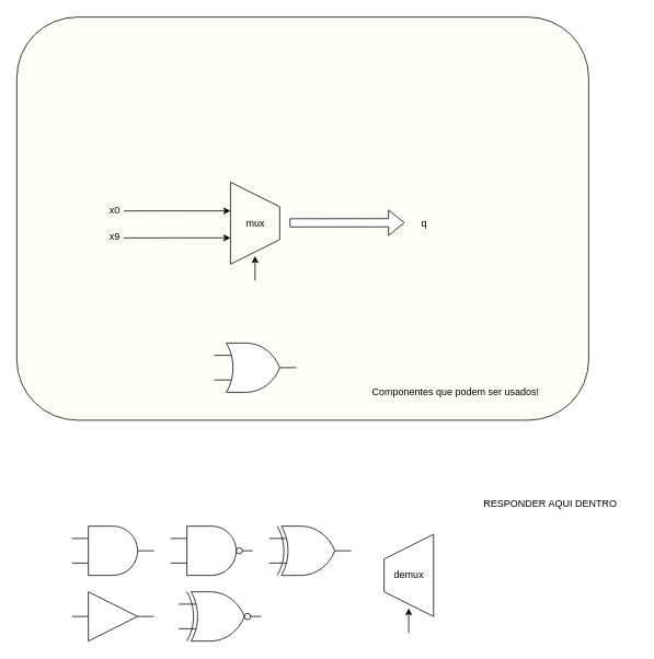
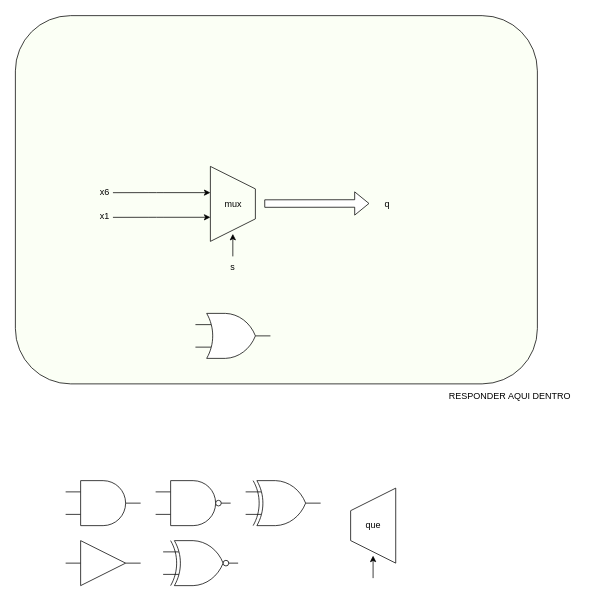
  <mxCell id="0" />
  <mxCell id="1" parent="0" />
  <mxCell id="2" value="" style="rounded=1;whiteSpace=wrap;html=1;fillColor=#FBFFF5;" parent="1" vertex="1"><mxGeometry x="20" y="20" width="696" height="491" as="geometry" /></mxCell>
- <mxCell id="3" value="x0" style="text;html=1;strokeColor=none;fillColor=none;align=center;verticalAlign=middle;whiteSpace=wrap;rounded=0;" parent="1" vertex="1"><mxGeometry x="103" y="234" width="73" height="41" as="geometry" /></mxCell>
- <mxCell id="4" value="x9" style="text;html=1;strokeColor=none;fillColor=none;align=center;verticalAlign=middle;whiteSpace=wrap;rounded=0;" parent="1" vertex="1"><mxGeometry x="106" y="268" width="67" height="39.5" as="geometry" /></mxCell>
+ <mxCell id="3" value="x6" style="text;html=1;strokeColor=none;fillColor=none;align=center;verticalAlign=middle;whiteSpace=wrap;rounded=0;" parent="1" vertex="1"><mxGeometry x="103" y="234" width="73" height="41" as="geometry" /></mxCell>
+ <mxCell id="4" value="x1" style="text;html=1;strokeColor=none;fillColor=none;align=center;verticalAlign=middle;whiteSpace=wrap;rounded=0;" parent="1" vertex="1"><mxGeometry x="106" y="268" width="67" height="39.5" as="geometry" /></mxCell>
+ <mxCell id="5" value="s" style="text;html=1;strokeColor=none;fillColor=none;align=center;verticalAlign=middle;whiteSpace=wrap;rounded=0;" parent="1" vertex="1"><mxGeometry x="280.13" y="340" width="60" height="30" as="geometry" /></mxCell>
  <mxCell id="6" value="q" style="text;html=1;strokeColor=none;fillColor=none;align=center;verticalAlign=middle;whiteSpace=wrap;rounded=0;" parent="1" vertex="1"><mxGeometry x="486" y="256" width="60" height="30" as="geometry" /></mxCell>
- <mxCell id="7" value="RESPONDER AQUI DENTRO" style="text;html=1;align=center;verticalAlign=middle;resizable=0;points=[];autosize=1;strokeColor=none;fillColor=none;" parent="1" vertex="1"><mxGeometry x="574" y="598" width="190" height="30" as="geometry" /></mxCell>
- <mxCell id="8" value="Componentes que podem ser usados!&amp;nbsp;" style="text;html=1;strokeColor=none;fillColor=none;align=center;verticalAlign=middle;whiteSpace=wrap;rounded=0;" parent="1" vertex="1"><mxGeometry x="396" y="462" width="320" height="30" as="geometry" /></mxCell>
+ <mxCell id="7" value="RESPONDER AQUI DENTRO" style="text;html=1;align=center;verticalAlign=middle;resizable=0;points=[];autosize=1;strokeColor=none;fillColor=none;" parent="1" vertex="1"><mxGeometry x="584" y="513" width="190" height="30" as="geometry" /></mxCell>
  <mxCell id="9" value="" style="verticalLabelPosition=bottom;shadow=0;dashed=0;align=center;html=1;verticalAlign=top;shape=mxgraph.electrical.logic_gates.buffer2;fillColor=#FFFFFF;" parent="1" vertex="1"><mxGeometry x="87" y="720" width="100" height="60" as="geometry" /></mxCell>
  <mxCell id="10" value="" style="verticalLabelPosition=bottom;shadow=0;dashed=0;align=center;html=1;verticalAlign=top;shape=mxgraph.electrical.logic_gates.logic_gate;operation=and;negating=1;negSize=0.15;fillColor=#FFFFFF;" parent="1" vertex="1"><mxGeometry x="207" y="640" width="100" height="60" as="geometry" /></mxCell>
  <mxCell id="11" value="" style="verticalLabelPosition=bottom;shadow=0;dashed=0;align=center;html=1;verticalAlign=top;shape=mxgraph.electrical.logic_gates.logic_gate;operation=and;fillColor=#FFFFFF;" parent="1" vertex="1"><mxGeometry x="87" y="640" width="100" height="60" as="geometry" /></mxCell>
  <mxCell id="12" value="" style="verticalLabelPosition=bottom;shadow=0;dashed=0;align=center;html=1;verticalAlign=top;shape=mxgraph.electrical.logic_gates.logic_gate;operation=or;fillColor=#FFFFFF;" parent="1" vertex="1"><mxGeometry x="260.07" y="417" width="100" height="60" as="geometry" /></mxCell>
  <mxCell id="13" value="" style="verticalLabelPosition=bottom;shadow=0;dashed=0;align=center;html=1;verticalAlign=top;shape=mxgraph.electrical.logic_gates.logic_gate;operation=xor;fillColor=#FFFFFF;" parent="1" vertex="1"><mxGeometry x="327" y="640" width="100" height="60" as="geometry" /></mxCell>
  <mxCell id="14" value="" style="verticalLabelPosition=bottom;shadow=0;dashed=0;align=center;html=1;verticalAlign=top;shape=mxgraph.electrical.logic_gates.logic_gate;operation=xor;negating=1;negSize=0.15;fillColor=#FFFFFF;" parent="1" vertex="1"><mxGeometry x="217" y="720" width="100" height="60" as="geometry" /></mxCell>
  <mxCell id="15" value="" style="shape=flexArrow;endArrow=classic;html=1;entryX=0.104;entryY=0.208;entryDx=0;entryDy=0;entryPerimeter=0;fillColor=#FFFFFF;" parent="1" edge="1"><mxGeometry width="50" height="50" relative="1" as="geometry"><mxPoint x="352" y="270.6" as="sourcePoint" /><mxPoint x="491.92" y="270.44" as="targetPoint" /></mxGeometry></mxCell>
  <mxCell id="16" value="" style="endArrow=classic;html=1;fillColor=#FFFFFF;entryX=0.104;entryY=0.229;entryDx=0;entryDy=0;entryPerimeter=0;" parent="1" edge="1"><mxGeometry width="50" height="50" relative="1" as="geometry"><mxPoint x="150.08" y="256.08" as="sourcePoint" /><mxPoint x="280" y="256" as="targetPoint" /><Array as="points"><mxPoint x="208.08" y="256" /></Array></mxGeometry></mxCell>
  <mxCell id="17" value="" style="group" parent="1" vertex="1" connectable="0"><mxGeometry x="467" y="650" width="60.13" height="100" as="geometry" /></mxCell>
  <mxCell id="18" value="" style="endArrow=none;html=1;" parent="17" edge="1"><mxGeometry width="50" height="50" relative="1" as="geometry"><mxPoint y="70" as="sourcePoint" /><mxPoint y="30" as="targetPoint" /></mxGeometry></mxCell>
  <mxCell id="19" value="" style="endArrow=none;html=1;" parent="17" edge="1"><mxGeometry width="50" height="50" relative="1" as="geometry"><mxPoint x="60.13" y="100" as="sourcePoint" /><mxPoint x="60.13" as="targetPoint" /></mxGeometry></mxCell>
  <mxCell id="20" value="" style="endArrow=none;html=1;" parent="17" edge="1"><mxGeometry width="50" height="50" relative="1" as="geometry"><mxPoint x="0.13" y="30" as="sourcePoint" /><mxPoint x="60.13" as="targetPoint" /></mxGeometry></mxCell>
  <mxCell id="21" value="" style="endArrow=none;html=1;" parent="17" edge="1"><mxGeometry width="50" height="50" relative="1" as="geometry"><mxPoint x="0.13" y="70" as="sourcePoint" /><mxPoint x="60.13" y="100" as="targetPoint" /></mxGeometry></mxCell>
- <mxCell id="22" value="demux" style="text;html=1;align=center;verticalAlign=middle;resizable=0;points=[];autosize=1;strokeColor=none;fillColor=none;" parent="17" vertex="1"><mxGeometry x="0.07" y="35" width="60" height="30" as="geometry" /></mxCell>
+ <mxCell id="22" value="que" style="text;html=1;align=center;verticalAlign=middle;resizable=0;points=[];autosize=1;strokeColor=none;fillColor=none;" parent="17" vertex="1"><mxGeometry x="0.07" y="35" width="60" height="30" as="geometry" /></mxCell>
  <mxCell id="23" value="" style="endArrow=classic;html=1;" parent="17" edge="1"><mxGeometry width="50" height="50" relative="1" as="geometry"><mxPoint x="29.94" y="120" as="sourcePoint" /><mxPoint x="29.94" y="90" as="targetPoint" /></mxGeometry></mxCell>
  <mxCell id="24" value="" style="group;rotation=-180;" parent="1" vertex="1" connectable="0"><mxGeometry x="280" y="221" width="60.13" height="100" as="geometry" /></mxCell>
  <mxCell id="25" value="" style="endArrow=none;html=1;" parent="24" edge="1"><mxGeometry width="50" height="50" relative="1" as="geometry"><mxPoint x="60" y="30" as="sourcePoint" /><mxPoint x="60" y="70" as="targetPoint" /></mxGeometry></mxCell>
  <mxCell id="26" value="" style="endArrow=none;html=1;" parent="24" edge="1"><mxGeometry width="50" height="50" relative="1" as="geometry"><mxPoint as="sourcePoint" /><mxPoint y="100" as="targetPoint" /></mxGeometry></mxCell>
  <mxCell id="27" value="" style="endArrow=none;html=1;" parent="24" edge="1"><mxGeometry width="50" height="50" relative="1" as="geometry"><mxPoint x="60" y="70" as="sourcePoint" /><mxPoint y="100" as="targetPoint" /></mxGeometry></mxCell>
  <mxCell id="28" value="" style="endArrow=none;html=1;" parent="24" edge="1"><mxGeometry width="50" height="50" relative="1" as="geometry"><mxPoint x="60" y="30" as="sourcePoint" /><mxPoint as="targetPoint" /></mxGeometry></mxCell>
  <mxCell id="29" value="mux" style="text;html=1;align=center;verticalAlign=middle;resizable=0;points=[];autosize=1;strokeColor=none;fillColor=none;" parent="24" vertex="1"><mxGeometry x="5.07" y="35" width="50" height="30" as="geometry" /></mxCell>
  <mxCell id="30" value="" style="endArrow=classic;html=1;" parent="24" edge="1"><mxGeometry width="50" height="50" relative="1" as="geometry"><mxPoint x="29.94" y="120" as="sourcePoint" /><mxPoint x="29.94" y="90" as="targetPoint" /></mxGeometry></mxCell>
  <mxCell id="31" value="" style="endArrow=classic;html=1;fillColor=#FFFFFF;entryX=0.104;entryY=0.229;entryDx=0;entryDy=0;entryPerimeter=0;" edge="1" parent="1"><mxGeometry width="50" height="50" relative="1" as="geometry"><mxPoint x="150.08" y="288.97" as="sourcePoint" /><mxPoint x="280" y="288.89" as="targetPoint" /><Array as="points"><mxPoint x="208.08" y="288.89" /></Array></mxGeometry></mxCell>
